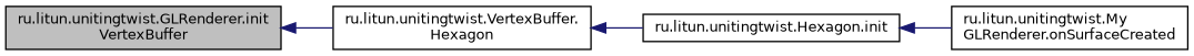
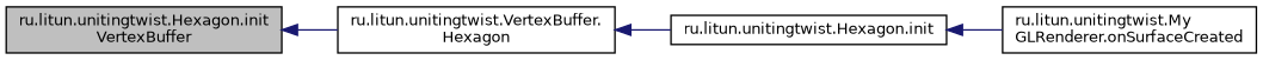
  digraph {
    rankdir=LR
    node [color=black fillcolor=white fontname=Helvetica fontsize=10 shape=record style=filled]
    edge [color=midnightblue dir=back fontname=Helvetica fontsize=10 labelfontname=Helvetica labelfontsize=10 style=solid]
-   n1 [fillcolor=grey75 fontcolor=black height=0.2 label="ru.litun.unitingtwist.GLRenderer.init\lVertexBuffer" width=0.4]
+   n1 [fillcolor=grey75 fontcolor=black height=0.2 label="ru.litun.unitingtwist.Hexagon.init\lVertexBuffer" width=0.4]
    n2 [height=0.2 label="ru.litun.unitingtwist.VertexBuffer.\lHexagon" width=0.4]
    n3 [height=0.2 label="ru.litun.unitingtwist.Hexagon.init" width=0.4]
    n4 [height=0.2 label="ru.litun.unitingtwist.My\lGLRenderer.onSurfaceCreated" width=0.4]
    n1 -> n2
    n2 -> n3
    n3 -> n4
  }
